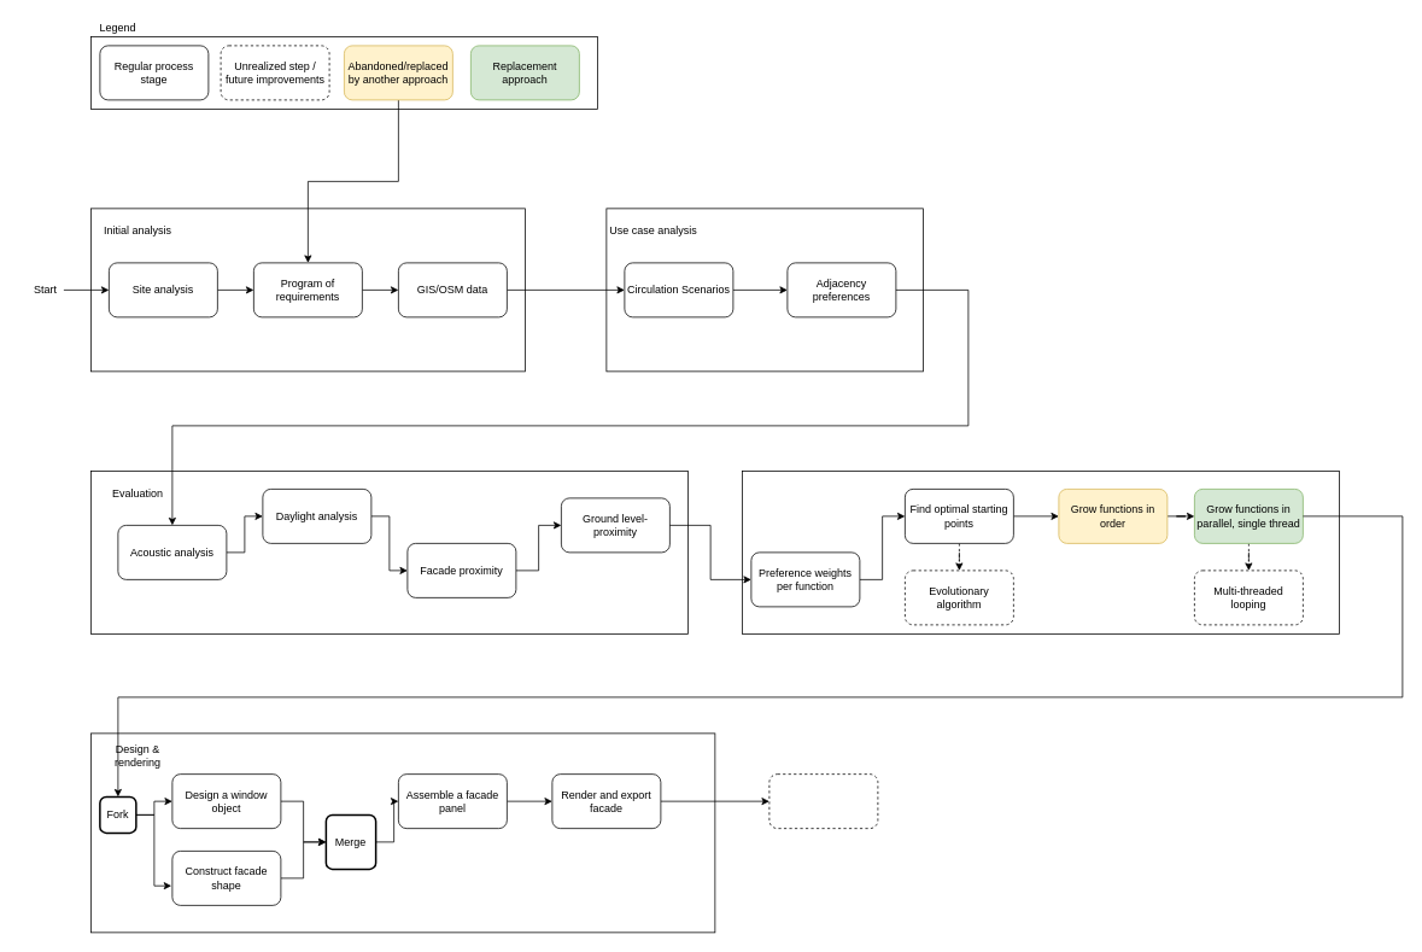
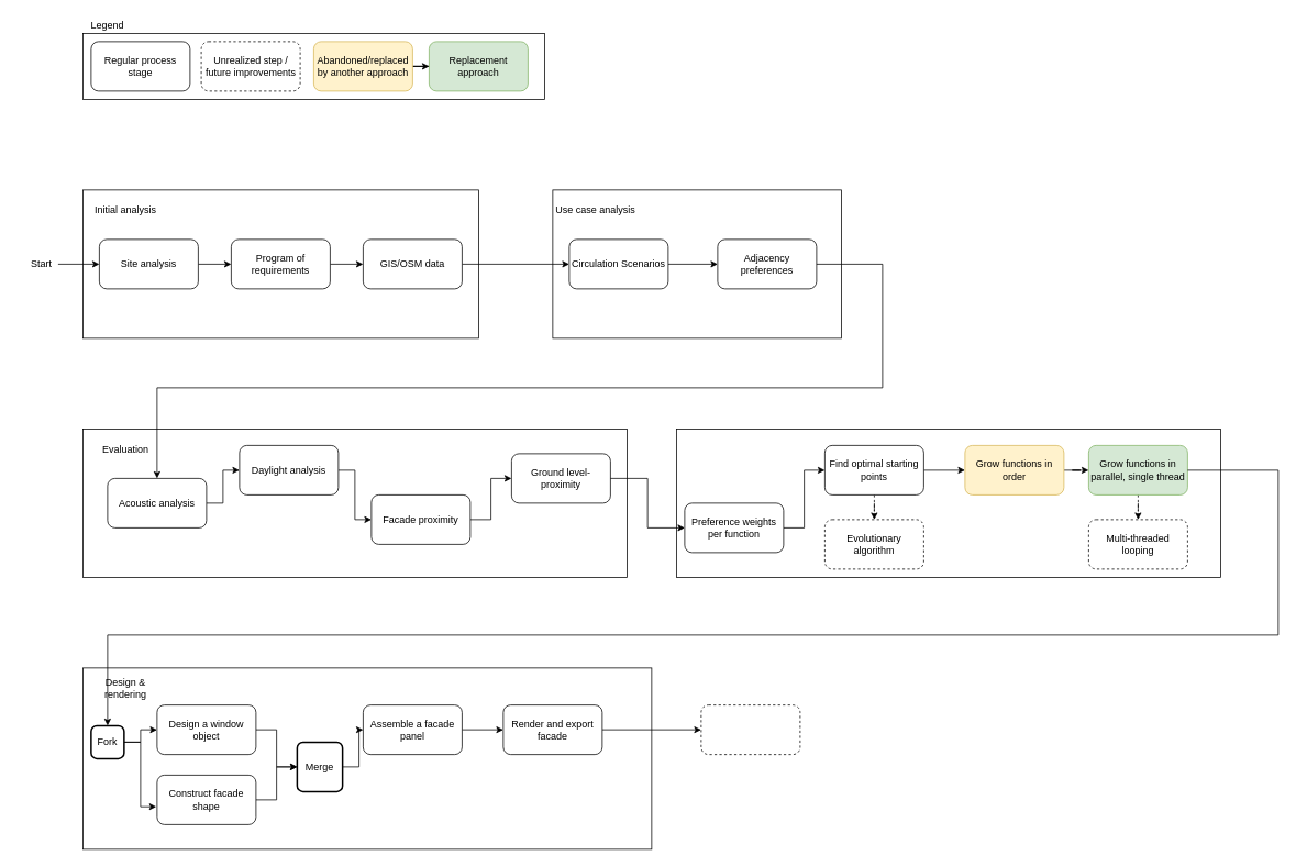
  <mxCell id="0" />
  <mxCell id="1" parent="0" />
  <mxCell id="2" value="" style="rounded=0;whiteSpace=wrap;html=1;" parent="1" vertex="1"><mxGeometry x="100" y="40" width="560" height="80" as="geometry" /></mxCell>
  <mxCell id="3" value="" style="rounded=0;whiteSpace=wrap;html=1;" parent="1" vertex="1"><mxGeometry x="100" y="230" width="480" height="180" as="geometry" /></mxCell>
  <mxCell id="4" value="Initial analysis" style="text;html=1;strokeColor=none;fillColor=none;align=center;verticalAlign=middle;whiteSpace=wrap;rounded=0;" parent="1" vertex="1"><mxGeometry x="100" y="230" width="103.636" height="50.455" as="geometry" /></mxCell>
  <mxCell id="5" style="edgeStyle=orthogonalEdgeStyle;rounded=0;orthogonalLoop=1;jettySize=auto;html=1;entryX=0;entryY=0.5;entryDx=0;entryDy=0;" parent="1" source="6" target="8" edge="1"><mxGeometry relative="1" as="geometry" /></mxCell>
  <mxCell id="6" value="&lt;div&gt;Site analysis&lt;/div&gt;" style="rounded=1;whiteSpace=wrap;html=1;" parent="1" vertex="1"><mxGeometry x="120" y="290" width="120" height="60" as="geometry" /></mxCell>
  <mxCell id="7" value="" style="edgeStyle=orthogonalEdgeStyle;rounded=0;orthogonalLoop=1;jettySize=auto;html=1;" parent="1" source="8" target="14" edge="1"><mxGeometry relative="1" as="geometry" /></mxCell>
  <mxCell id="8" value="Program of requirements" style="rounded=1;whiteSpace=wrap;html=1;" parent="1" vertex="1"><mxGeometry x="280" y="290" width="120" height="60" as="geometry" /></mxCell>
  <mxCell id="9" value="" style="rounded=0;whiteSpace=wrap;html=1;" parent="1" vertex="1"><mxGeometry x="670" y="230" width="350" height="180" as="geometry" /></mxCell>
  <mxCell id="10" value="Use case analysis" style="text;html=1;strokeColor=none;fillColor=none;align=center;verticalAlign=middle;whiteSpace=wrap;rounded=0;" parent="1" vertex="1"><mxGeometry x="670" y="230" width="103.636" height="50.455" as="geometry" /></mxCell>
  <mxCell id="11" style="edgeStyle=orthogonalEdgeStyle;rounded=0;orthogonalLoop=1;jettySize=auto;html=1;" parent="1" source="12" target="16" edge="1"><mxGeometry relative="1" as="geometry" /></mxCell>
  <mxCell id="12" value="Circulation Scenarios" style="rounded=1;whiteSpace=wrap;html=1;" parent="1" vertex="1"><mxGeometry x="690" y="290" width="120" height="60" as="geometry" /></mxCell>
  <mxCell id="13" style="edgeStyle=orthogonalEdgeStyle;rounded=0;orthogonalLoop=1;jettySize=auto;html=1;" parent="1" source="14" target="12" edge="1"><mxGeometry relative="1" as="geometry" /></mxCell>
  <mxCell id="14" value="GIS/OSM data" style="rounded=1;whiteSpace=wrap;html=1;" parent="1" vertex="1"><mxGeometry x="440" y="290" width="120" height="60" as="geometry" /></mxCell>
  <mxCell id="15" value="" style="endArrow=classic;html=1;rounded=0;" parent="1" edge="1"><mxGeometry width="50" height="50" relative="1" as="geometry"><mxPoint x="70" y="320" as="sourcePoint" /><mxPoint x="120" y="320" as="targetPoint" /></mxGeometry></mxCell>
  <mxCell id="16" value="&lt;div&gt;Adjacency preferences&lt;/div&gt;" style="rounded=1;whiteSpace=wrap;html=1;" parent="1" vertex="1"><mxGeometry x="870" y="290" width="120" height="60" as="geometry" /></mxCell>
  <mxCell id="17" value="" style="rounded=0;whiteSpace=wrap;html=1;" parent="1" vertex="1"><mxGeometry x="100" y="520" width="660" height="180" as="geometry" /></mxCell>
  <mxCell id="18" value="Evaluation" style="text;html=1;strokeColor=none;fillColor=none;align=center;verticalAlign=middle;whiteSpace=wrap;rounded=0;" parent="1" vertex="1"><mxGeometry x="100" y="520" width="103.636" height="50.455" as="geometry" /></mxCell>
  <mxCell id="19" style="edgeStyle=orthogonalEdgeStyle;rounded=0;orthogonalLoop=1;jettySize=auto;html=1;" parent="1" source="20" target="23" edge="1"><mxGeometry relative="1" as="geometry" /></mxCell>
  <mxCell id="20" value="Acoustic analysis" style="rounded=1;whiteSpace=wrap;html=1;" parent="1" vertex="1"><mxGeometry x="130" y="580" width="120" height="60" as="geometry" /></mxCell>
  <mxCell id="21" style="edgeStyle=orthogonalEdgeStyle;rounded=0;orthogonalLoop=1;jettySize=auto;html=1;" parent="1" source="16" target="20" edge="1"><mxGeometry relative="1" as="geometry"><Array as="points"><mxPoint x="1070" y="320" /><mxPoint x="1070" y="470" /><mxPoint x="190" y="470" /></Array></mxGeometry></mxCell>
  <mxCell id="22" style="edgeStyle=orthogonalEdgeStyle;rounded=0;orthogonalLoop=1;jettySize=auto;html=1;entryX=0;entryY=0.5;entryDx=0;entryDy=0;" parent="1" source="23" target="26" edge="1"><mxGeometry relative="1" as="geometry" /></mxCell>
  <mxCell id="23" value="Daylight analysis" style="rounded=1;whiteSpace=wrap;html=1;" parent="1" vertex="1"><mxGeometry x="290" y="540" width="120" height="60" as="geometry" /></mxCell>
  <mxCell id="24" value="Ground level-proximity" style="rounded=1;whiteSpace=wrap;html=1;" parent="1" vertex="1"><mxGeometry x="620" y="550" width="120" height="60" as="geometry" /></mxCell>
  <mxCell id="25" value="" style="edgeStyle=orthogonalEdgeStyle;rounded=0;orthogonalLoop=1;jettySize=auto;html=1;" parent="1" source="26" target="24" edge="1"><mxGeometry relative="1" as="geometry" /></mxCell>
  <mxCell id="26" value="&lt;div&gt;Facade proximity&lt;/div&gt;" style="rounded=1;whiteSpace=wrap;html=1;" parent="1" vertex="1"><mxGeometry x="450" y="600" width="120" height="60" as="geometry" /></mxCell>
  <mxCell id="27" value="" style="rounded=0;whiteSpace=wrap;html=1;" parent="1" vertex="1"><mxGeometry x="820" y="520" width="660" height="180" as="geometry" /></mxCell>
  <mxCell id="28" style="edgeStyle=orthogonalEdgeStyle;rounded=0;orthogonalLoop=1;jettySize=auto;html=1;entryX=0;entryY=0.5;entryDx=0;entryDy=0;" parent="1" source="29" target="32" edge="1"><mxGeometry relative="1" as="geometry" /></mxCell>
  <mxCell id="29" value="Preference weights per function" style="rounded=1;whiteSpace=wrap;html=1;" parent="1" vertex="1"><mxGeometry x="830" y="610" width="120" height="60" as="geometry" /></mxCell>
  <mxCell id="30" style="edgeStyle=orthogonalEdgeStyle;rounded=0;orthogonalLoop=1;jettySize=auto;html=1;entryX=0;entryY=0.5;entryDx=0;entryDy=0;" parent="1" source="32" target="34" edge="1"><mxGeometry relative="1" as="geometry" /></mxCell>
  <mxCell id="31" style="edgeStyle=orthogonalEdgeStyle;rounded=0;orthogonalLoop=1;jettySize=auto;html=1;dashed=1;" parent="1" source="32" target="36" edge="1"><mxGeometry relative="1" as="geometry" /></mxCell>
  <mxCell id="32" value="Find optimal starting points" style="rounded=1;whiteSpace=wrap;html=1;" parent="1" vertex="1"><mxGeometry x="1000" y="540" width="120" height="60" as="geometry" /></mxCell>
  <mxCell id="33" style="edgeStyle=orthogonalEdgeStyle;rounded=0;orthogonalLoop=1;jettySize=auto;html=1;entryX=0;entryY=0.5;entryDx=0;entryDy=0;" parent="1" source="34" target="38" edge="1"><mxGeometry relative="1" as="geometry" /></mxCell>
  <mxCell id="34" value="Grow functions in order" style="rounded=1;whiteSpace=wrap;html=1;fillColor=#fff2cc;strokeColor=#d6b656;" parent="1" vertex="1"><mxGeometry x="1170" y="540" width="120" height="60" as="geometry" /></mxCell>
  <mxCell id="35" style="edgeStyle=orthogonalEdgeStyle;rounded=0;orthogonalLoop=1;jettySize=auto;html=1;" parent="1" source="24" target="29" edge="1"><mxGeometry relative="1" as="geometry" /></mxCell>
  <mxCell id="36" value="Evolutionary algorithm" style="rounded=1;whiteSpace=wrap;html=1;dashed=1;" parent="1" vertex="1"><mxGeometry x="1000" y="630" width="120" height="60" as="geometry" /></mxCell>
  <mxCell id="37" style="edgeStyle=orthogonalEdgeStyle;rounded=0;orthogonalLoop=1;jettySize=auto;html=1;entryX=0.5;entryY=0;entryDx=0;entryDy=0;dashed=1;" parent="1" source="38" target="39" edge="1"><mxGeometry relative="1" as="geometry" /></mxCell>
  <mxCell id="38" value="Grow functions in parallel, single thread" style="rounded=1;whiteSpace=wrap;html=1;fillColor=#d5e8d4;strokeColor=#82b366;" parent="1" vertex="1"><mxGeometry x="1320" y="540" width="120" height="60" as="geometry" /></mxCell>
  <mxCell id="39" value="Multi-threaded looping" style="rounded=1;whiteSpace=wrap;html=1;dashed=1;" parent="1" vertex="1"><mxGeometry x="1320" y="630" width="120" height="60" as="geometry" /></mxCell>
  <mxCell id="40" value="Regular process stage" style="rounded=1;whiteSpace=wrap;html=1;" parent="1" vertex="1"><mxGeometry x="110" y="50" width="120" height="60" as="geometry" /></mxCell>
  <mxCell id="41" value="Unrealized step / future improvements" style="rounded=1;whiteSpace=wrap;html=1;dashed=1;" parent="1" vertex="1"><mxGeometry x="243.64" y="50" width="120" height="60" as="geometry" /></mxCell>
- <mxCell id="42" style="edgeStyle=orthogonalEdgeStyle;rounded=0;orthogonalLoop=1;jettySize=auto;html=1;" parent="1" source="43" target="8" edge="1"><mxGeometry relative="1" as="geometry" /></mxCell>
+ <mxCell id="42" style="edgeStyle=orthogonalEdgeStyle;rounded=0;orthogonalLoop=1;jettySize=auto;html=1;entryX=0;entryY=0.5;entryDx=0;entryDy=0;" parent="1" source="43" target="44" edge="1"><mxGeometry relative="1" as="geometry" /></mxCell>
  <mxCell id="43" value="Abandoned/replaced by another approach" style="rounded=1;whiteSpace=wrap;html=1;fillColor=#fff2cc;strokeColor=#d6b656;" parent="1" vertex="1"><mxGeometry x="380" y="50" width="120" height="60" as="geometry" /></mxCell>
  <mxCell id="44" value="Replacement approach" style="rounded=1;whiteSpace=wrap;html=1;fillColor=#d5e8d4;strokeColor=#82b366;" parent="1" vertex="1"><mxGeometry x="520" y="50" width="120" height="60" as="geometry" /></mxCell>
  <mxCell id="45" value="Legend" style="text;html=1;strokeColor=none;fillColor=none;align=center;verticalAlign=middle;whiteSpace=wrap;rounded=0;" parent="1" vertex="1"><mxGeometry x="100" y="20" width="60" height="20" as="geometry" /></mxCell>
  <mxCell id="46" value="Start" style="text;html=1;strokeColor=none;fillColor=none;align=center;verticalAlign=middle;whiteSpace=wrap;rounded=0;" parent="1" vertex="1"><mxGeometry x="20" y="305" width="60" height="30" as="geometry" /></mxCell>
  <mxCell id="47" value="" style="rounded=0;whiteSpace=wrap;html=1;" parent="1" vertex="1"><mxGeometry x="100" y="810" width="690" height="220" as="geometry" /></mxCell>
  <mxCell id="48" value="Design &amp;amp; rendering" style="text;html=1;strokeColor=none;fillColor=none;align=center;verticalAlign=middle;whiteSpace=wrap;rounded=0;" parent="1" vertex="1"><mxGeometry x="100" y="810" width="103.636" height="50.455" as="geometry" /></mxCell>
  <mxCell id="49" style="edgeStyle=orthogonalEdgeStyle;rounded=0;orthogonalLoop=1;jettySize=auto;html=1;entryX=0;entryY=0.5;entryDx=0;entryDy=0;" parent="1" source="50" target="62" edge="1"><mxGeometry relative="1" as="geometry" /></mxCell>
  <mxCell id="50" value="Design a window object" style="rounded=1;whiteSpace=wrap;html=1;" parent="1" vertex="1"><mxGeometry x="190" y="855" width="120" height="60" as="geometry" /></mxCell>
  <mxCell id="51" style="edgeStyle=orthogonalEdgeStyle;rounded=0;orthogonalLoop=1;jettySize=auto;html=1;" parent="1" source="52" target="54" edge="1"><mxGeometry relative="1" as="geometry" /></mxCell>
  <mxCell id="52" value="Assemble a facade panel" style="rounded=1;whiteSpace=wrap;html=1;" parent="1" vertex="1"><mxGeometry x="440" y="855" width="120" height="60" as="geometry" /></mxCell>
  <mxCell id="53" style="edgeStyle=orthogonalEdgeStyle;rounded=0;orthogonalLoop=1;jettySize=auto;html=1;entryX=0;entryY=0.5;entryDx=0;entryDy=0;" edge="1" parent="1" source="54" target="63"><mxGeometry relative="1" as="geometry" /></mxCell>
  <mxCell id="54" value="Render and export facade" style="rounded=1;whiteSpace=wrap;html=1;" parent="1" vertex="1"><mxGeometry x="610" y="855" width="120" height="60" as="geometry" /></mxCell>
  <mxCell id="55" value="" style="edgeStyle=orthogonalEdgeStyle;rounded=0;orthogonalLoop=1;jettySize=auto;html=1;" parent="1" source="57" target="50" edge="1"><mxGeometry relative="1" as="geometry" /></mxCell>
  <mxCell id="56" style="edgeStyle=orthogonalEdgeStyle;rounded=0;orthogonalLoop=1;jettySize=auto;html=1;entryX=-0.008;entryY=0.64;entryDx=0;entryDy=0;entryPerimeter=0;" parent="1" source="57" target="60" edge="1"><mxGeometry relative="1" as="geometry" /></mxCell>
  <mxCell id="57" value="Fork" style="rounded=1;whiteSpace=wrap;html=1;absoluteArcSize=1;arcSize=14;strokeWidth=2;" parent="1" vertex="1"><mxGeometry x="110" y="880" width="40" height="40" as="geometry" /></mxCell>
  <mxCell id="58" style="edgeStyle=orthogonalEdgeStyle;rounded=0;orthogonalLoop=1;jettySize=auto;html=1;" parent="1" source="38" target="57" edge="1"><mxGeometry relative="1" as="geometry"><Array as="points"><mxPoint x="1550" y="570" /><mxPoint x="1550" y="770" /><mxPoint x="130" y="770" /></Array></mxGeometry></mxCell>
  <mxCell id="59" style="edgeStyle=orthogonalEdgeStyle;rounded=0;orthogonalLoop=1;jettySize=auto;html=1;entryX=0;entryY=0.5;entryDx=0;entryDy=0;" parent="1" source="60" target="62" edge="1"><mxGeometry relative="1" as="geometry" /></mxCell>
  <mxCell id="60" value="Construct facade shape" style="rounded=1;whiteSpace=wrap;html=1;" parent="1" vertex="1"><mxGeometry x="190" y="940" width="120" height="60" as="geometry" /></mxCell>
  <mxCell id="61" style="edgeStyle=orthogonalEdgeStyle;rounded=0;orthogonalLoop=1;jettySize=auto;html=1;entryX=0;entryY=0.5;entryDx=0;entryDy=0;" parent="1" source="62" target="52" edge="1"><mxGeometry relative="1" as="geometry" /></mxCell>
  <mxCell id="62" value="Merge" style="rounded=1;whiteSpace=wrap;html=1;absoluteArcSize=1;arcSize=14;strokeWidth=2;" parent="1" vertex="1"><mxGeometry x="360" y="900" width="55" height="60" as="geometry" /></mxCell>
  <mxCell id="63" value="" style="rounded=1;whiteSpace=wrap;html=1;dashed=1;" parent="1" vertex="1"><mxGeometry x="850" y="855" width="120" height="60" as="geometry" /></mxCell>
